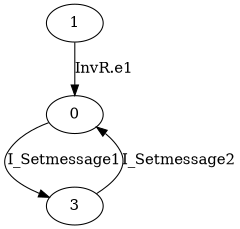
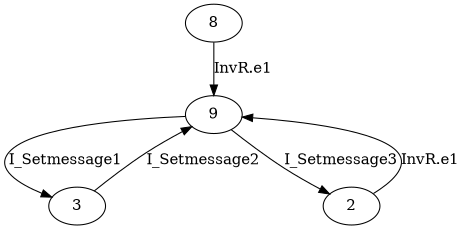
  digraph {
-   0
+   0 [label=9]
    3
-   1
+   2
+   1 [label=8]
    0 -> 3 [label=I_Setmessage1]
+   0 -> 2 [label=I_Setmessage3]
    3 -> 0 [label=I_Setmessage2]
+   2 -> 0 [label="InvR.e1"]
    1 -> 0 [label="InvR.e1"]
  }
